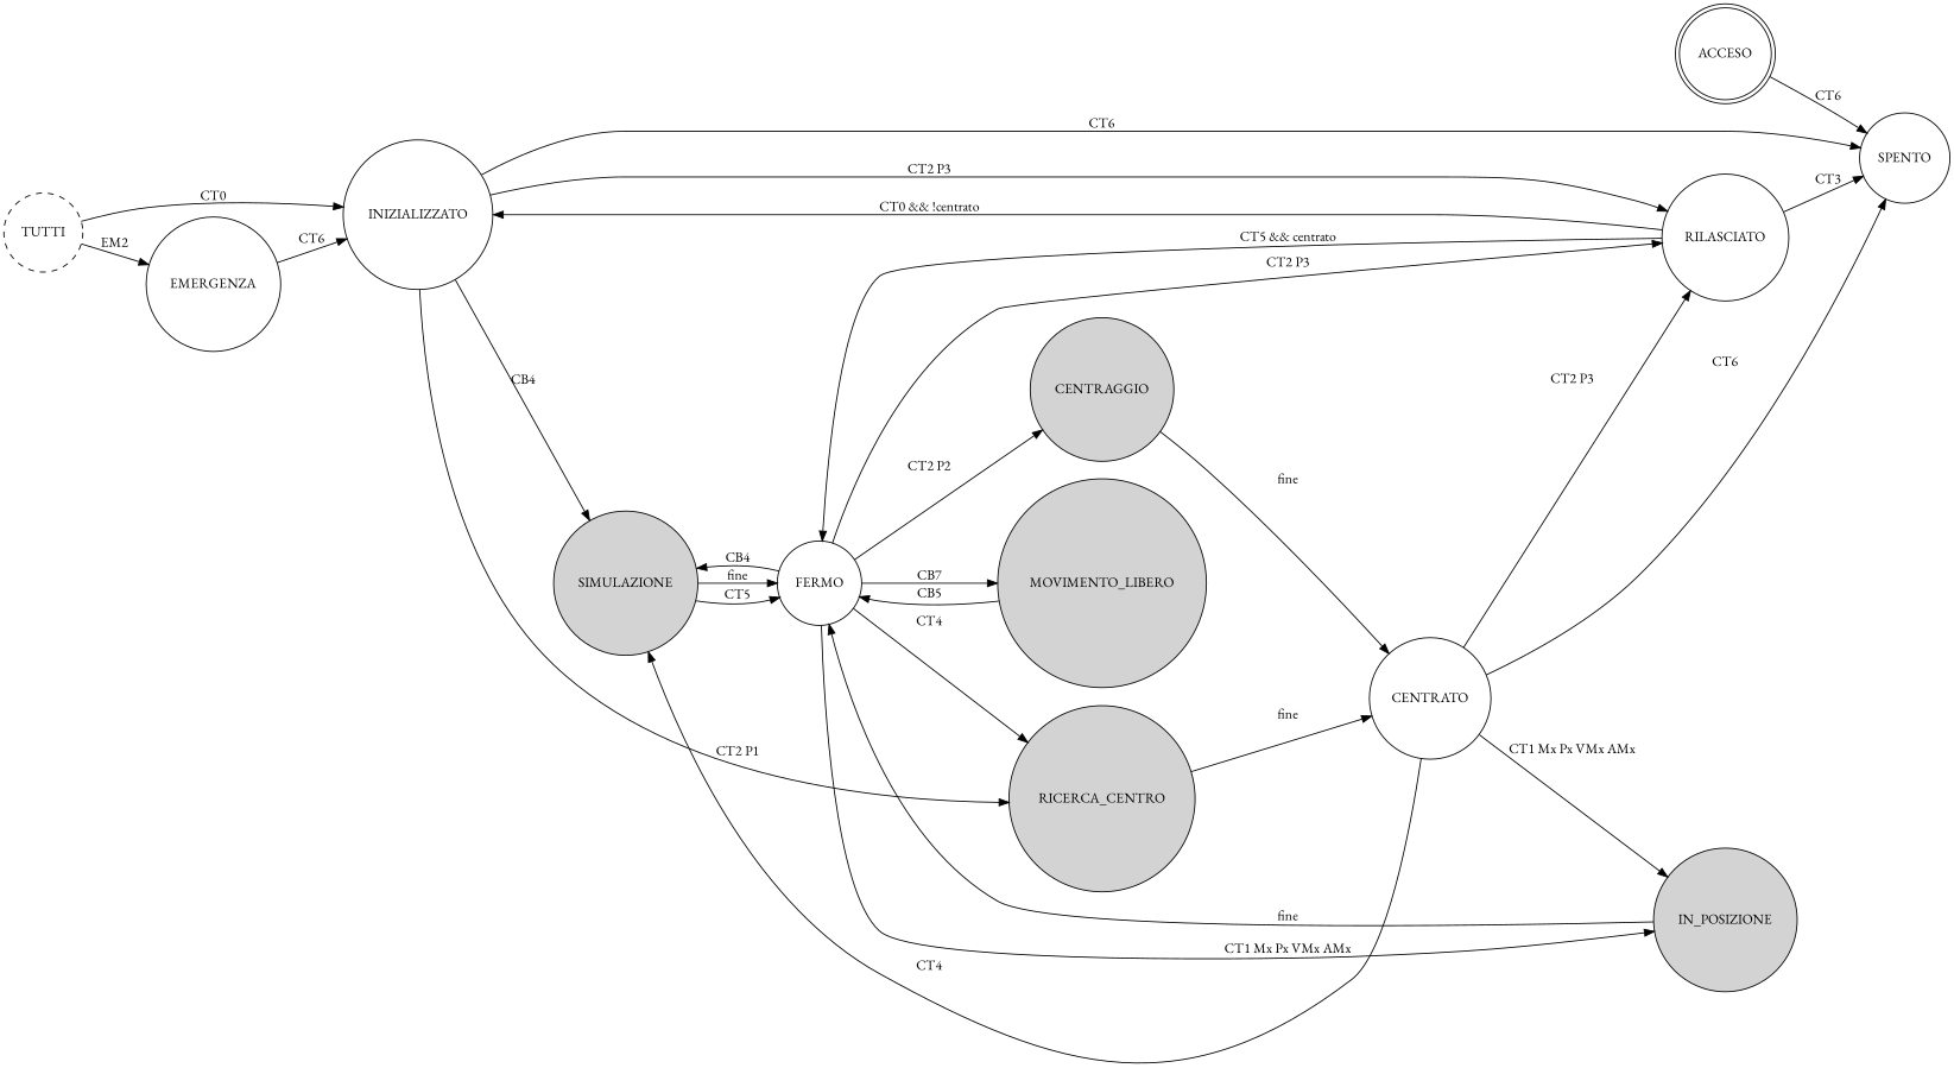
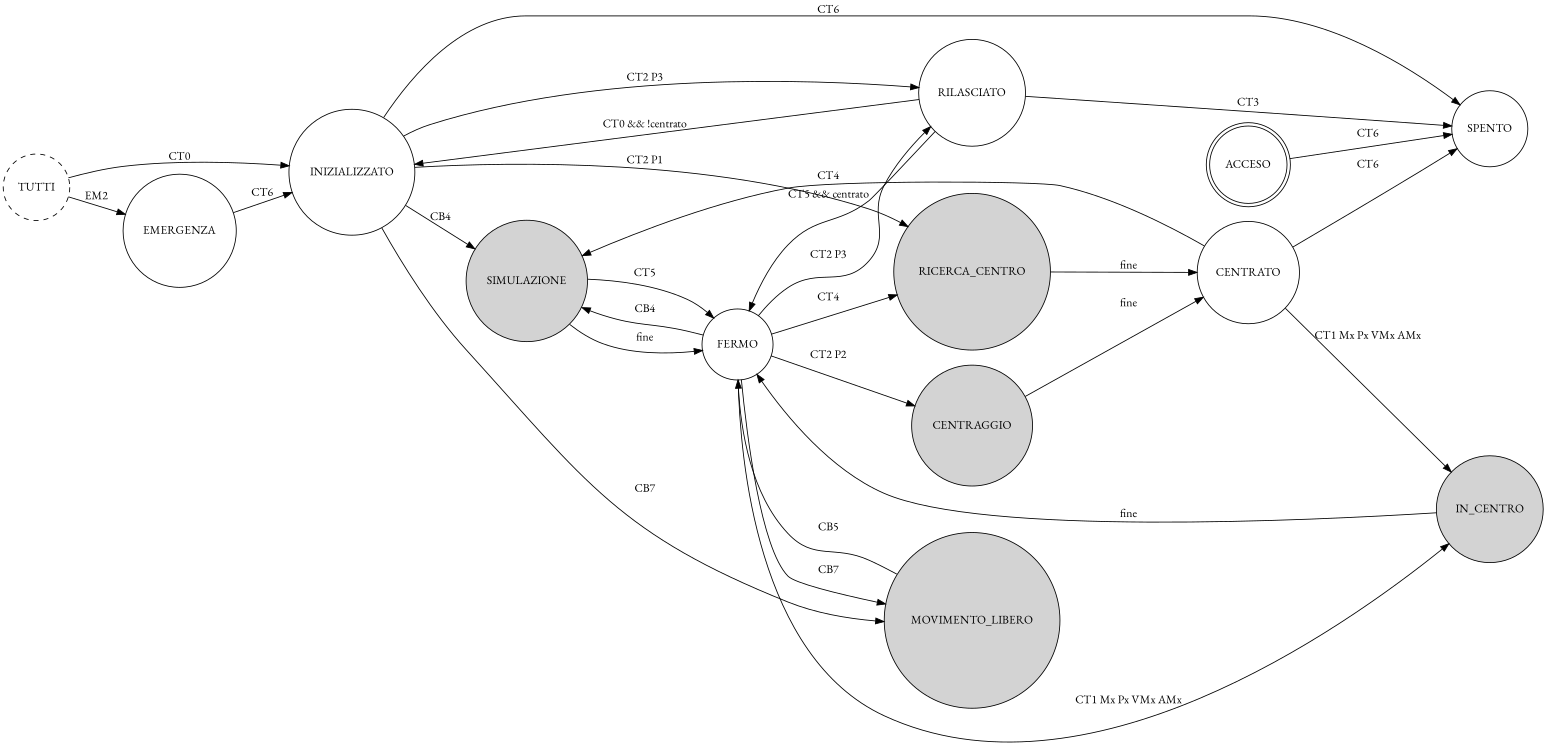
  digraph {
    fontname="EB Garamond"
    rankdir=LR
    node [fontname="EB Garamond" shape=circle style=solid]
    edge [fontname="EB Garamond"]
    ACCESO [shape=doublecircle style=""]
    SPENTO [regular=1]
    INIZIALIZZATO [regular=1]
    SIMULAZIONE [style=filled]
    RICERCA_CENTRO [style=filled]
    MOVIMENTO_LIBERO [style=filled]
    RILASCIATO [regular=1]
    FERMO [regular=1]
    CENTRAGGIO [style=filled]
-   IN_POSIZIONE [style=filled]
+   IN_POSIZIONE [style=filled label=IN_CENTRO]
    CENTRATO [regular=1]
    TUTTI [style=dashed]
    EMERGENZA [regular=1]
    ACCESO -> SPENTO [label=CT6]
    INIZIALIZZATO -> SPENTO [label=CT6]
    INIZIALIZZATO -> SIMULAZIONE [label=CB4]
    INIZIALIZZATO -> RICERCA_CENTRO [label="CT2 P1"]
+   INIZIALIZZATO -> MOVIMENTO_LIBERO [label=CB7]
    INIZIALIZZATO -> RILASCIATO [label="CT2 P3"]
    SIMULAZIONE -> FERMO [label=fine]
    SIMULAZIONE -> FERMO [label=CT5]
    RICERCA_CENTRO -> CENTRATO [label=fine]
    MOVIMENTO_LIBERO -> FERMO [label=CB5]
    RILASCIATO -> SPENTO [label=CT3]
    RILASCIATO -> INIZIALIZZATO [label="CT0 && !centrato"]
    RILASCIATO -> FERMO [label="CT5 && centrato"]
    FERMO -> SIMULAZIONE [label=CB4]
    FERMO -> RICERCA_CENTRO [label=CT4]
    FERMO -> MOVIMENTO_LIBERO [label=CB7]
    FERMO -> RILASCIATO [label="CT2 P3"]
    FERMO -> CENTRAGGIO [label="CT2 P2"]
    FERMO -> IN_POSIZIONE [label="CT1 Mx Px VMx AMx"]
    CENTRAGGIO -> CENTRATO [label=fine]
    IN_POSIZIONE -> FERMO [label=fine]
    CENTRATO -> SPENTO [label=CT6]
    CENTRATO -> SIMULAZIONE [label=CT4]
-   CENTRATO -> RILASCIATO [label="CT2 P3"]
    CENTRATO -> IN_POSIZIONE [label="CT1 Mx Px VMx AMx"]
    TUTTI -> INIZIALIZZATO [label=CT0]
    TUTTI -> EMERGENZA [label=EM2]
    EMERGENZA -> INIZIALIZZATO [label=CT6]
  }
